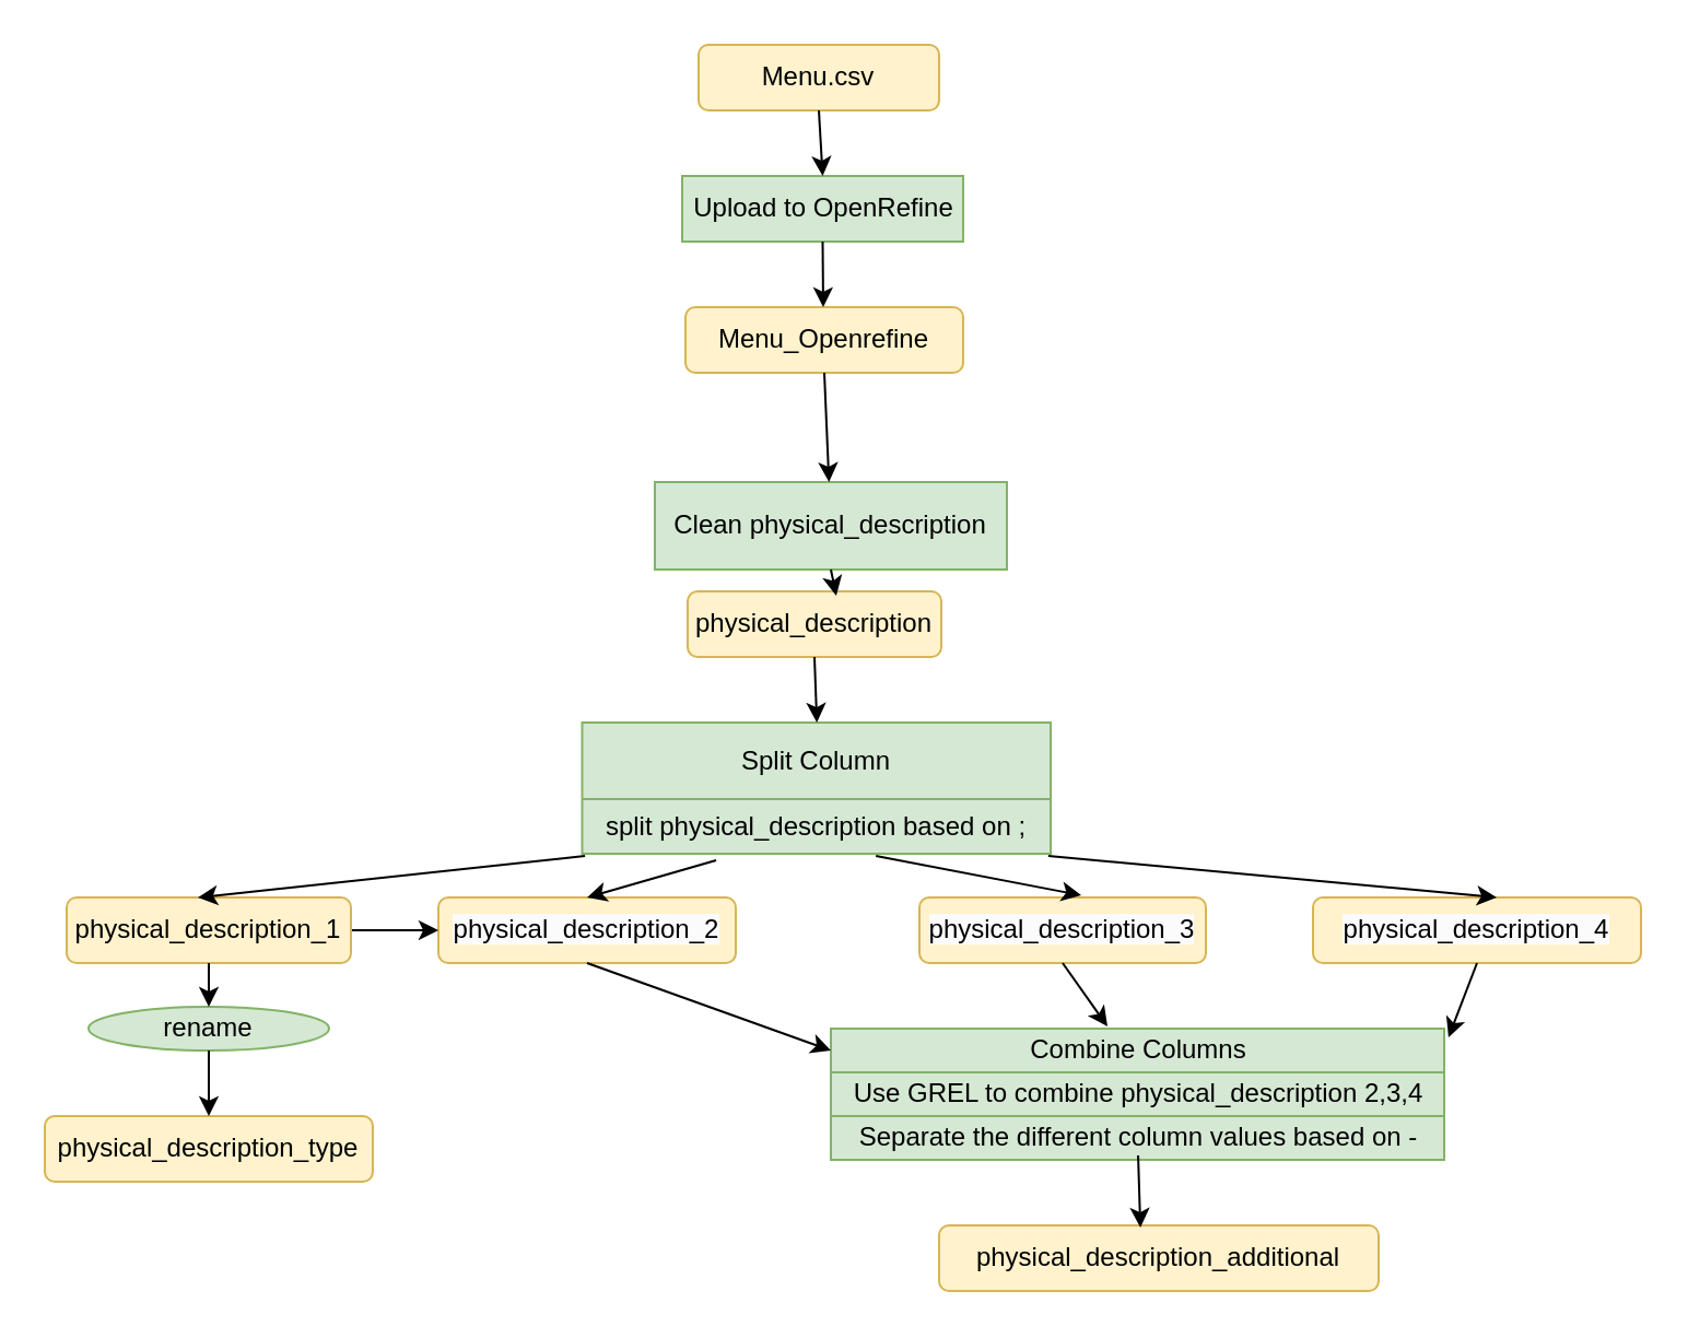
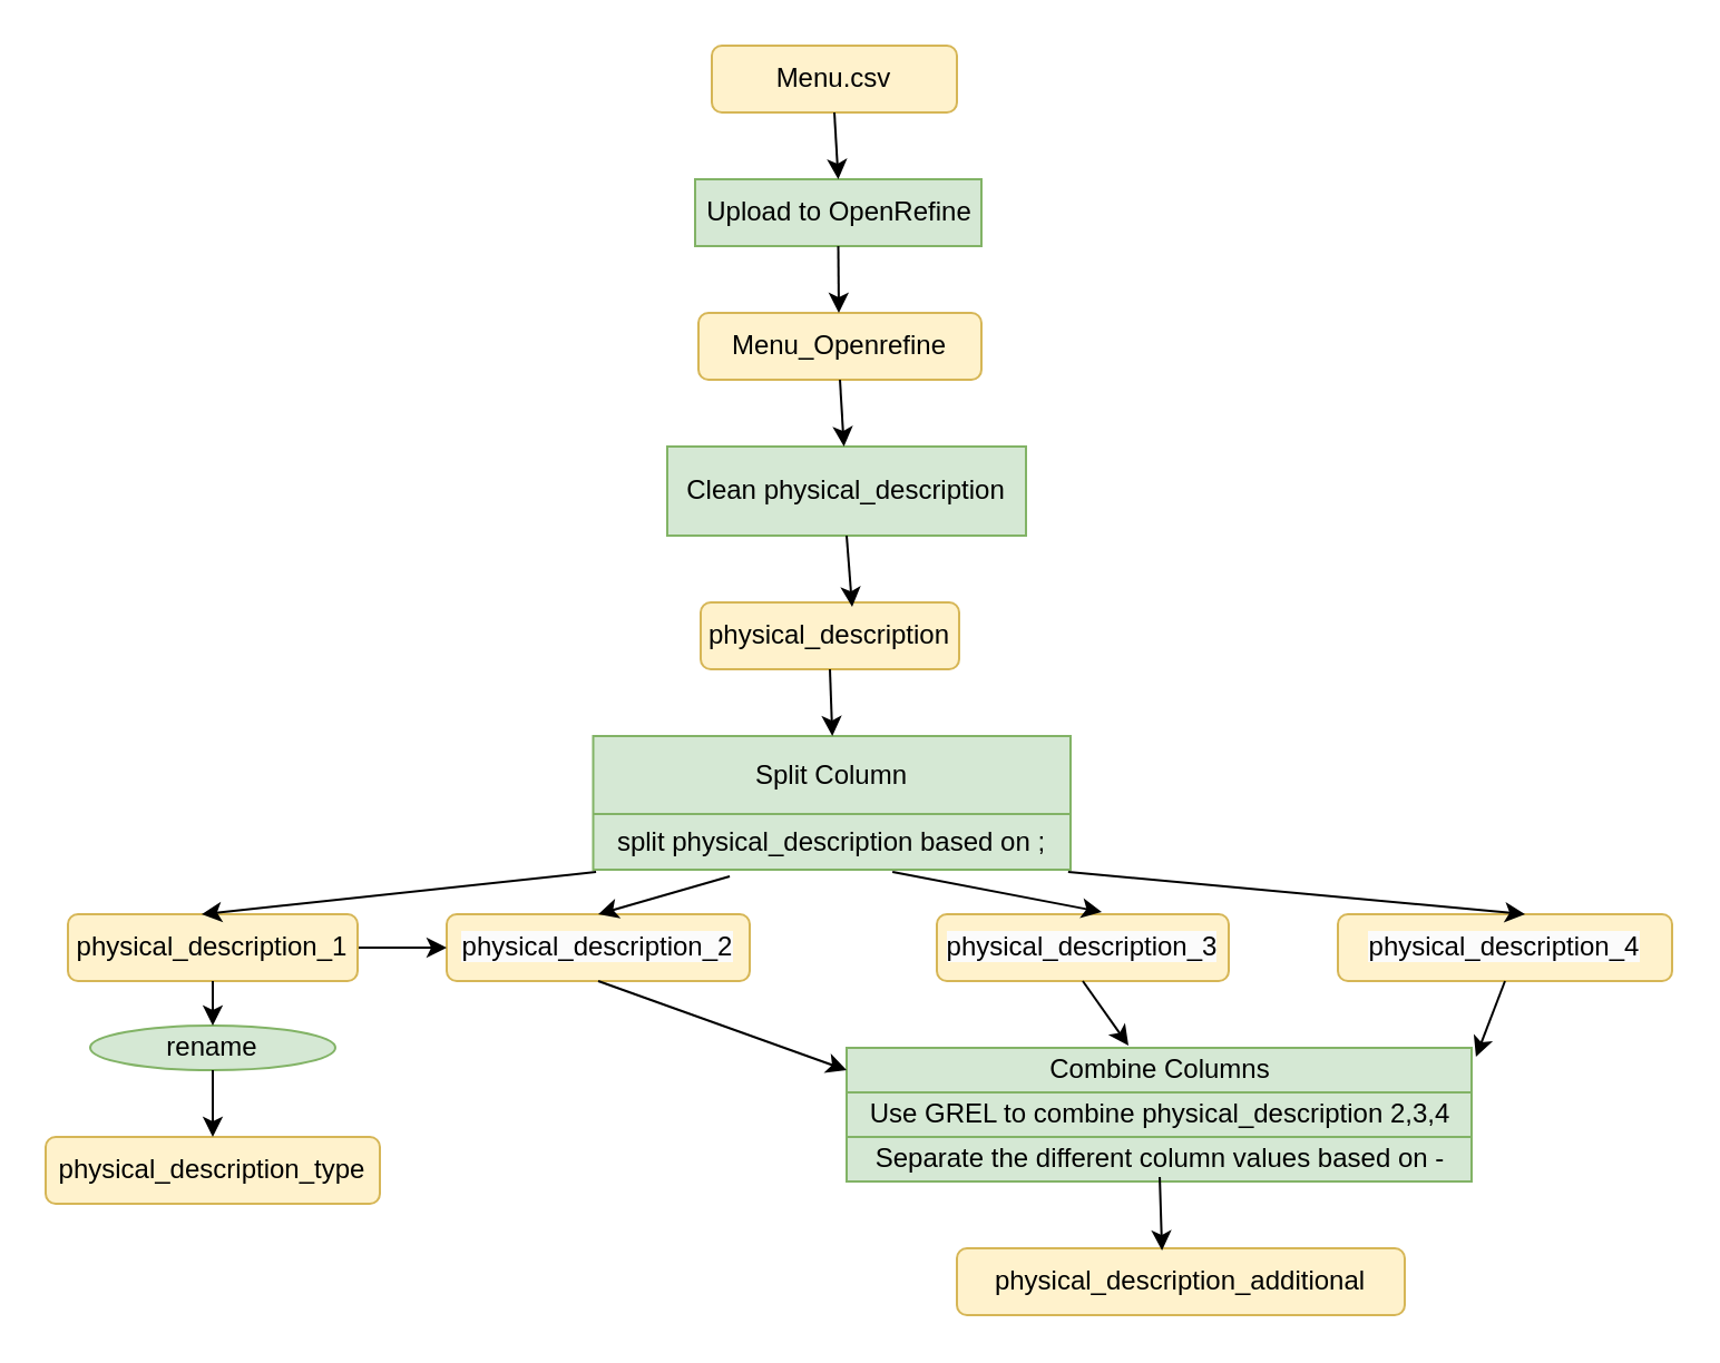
  <mxCell id="0" />
  <mxCell id="1" parent="0" />
  <mxCell id="2" value="Menu.csv" style="rounded=1;whiteSpace=wrap;html=1;fillColor=#fff2cc;strokeColor=#d6b656;" vertex="1" parent="1"><mxGeometry x="319" y="20" width="110" height="30" as="geometry" /></mxCell>
  <mxCell id="3" value="Menu_Openrefine" style="rounded=1;whiteSpace=wrap;html=1;fillColor=#fff2cc;strokeColor=#d6b656;" vertex="1" parent="1"><mxGeometry x="313" y="140" width="127" height="30" as="geometry" /></mxCell>
  <mxCell id="4" value="Upload to OpenRefine" style="rounded=0;whiteSpace=wrap;html=1;fillColor=#d5e8d4;strokeColor=#82b366;" vertex="1" parent="1"><mxGeometry x="311.5" y="80" width="128.5" height="30" as="geometry" /></mxCell>
  <mxCell id="5" style="edgeStyle=orthogonalEdgeStyle;rounded=0;orthogonalLoop=1;jettySize=auto;html=1;exitX=0.75;exitY=0;exitDx=0;exitDy=0;" edge="1" parent="1" source="6"><mxGeometry relative="1" as="geometry"><mxPoint x="401" y="280" as="targetPoint" /></mxGeometry></mxCell>
  <mxCell id="6" value="physical_description" style="rounded=1;whiteSpace=wrap;html=1;fillColor=#fff2cc;strokeColor=#d6b656;" vertex="1" parent="1"><mxGeometry x="314" y="270" width="116" height="30" as="geometry" /></mxCell>
  <mxCell id="7" value="" style="shape=table;startSize=0;container=1;collapsible=0;childLayout=tableLayout;fillColor=#d5e8d4;strokeColor=#82b366;" vertex="1" parent="1"><mxGeometry x="265.75" y="330" width="214.25" height="60" as="geometry" /></mxCell>
  <mxCell id="8" value="" style="shape=tableRow;horizontal=0;startSize=0;swimlaneHead=0;swimlaneBody=0;strokeColor=inherit;top=0;left=0;bottom=0;right=0;collapsible=0;dropTarget=0;fillColor=none;points=[[0,0.5],[1,0.5]];portConstraint=eastwest;" vertex="1" parent="7"><mxGeometry width="214.25" height="35" as="geometry" /></mxCell>
  <mxCell id="9" value="Split Column" style="shape=partialRectangle;html=1;whiteSpace=wrap;connectable=0;strokeColor=inherit;overflow=hidden;fillColor=none;top=0;left=0;bottom=0;right=0;pointerEvents=1;" vertex="1" parent="8"><mxGeometry width="214" height="35" as="geometry"><mxRectangle width="214" height="35" as="alternateBounds" /></mxGeometry></mxCell>
  <mxCell id="10" value="" style="shape=tableRow;horizontal=0;startSize=0;swimlaneHead=0;swimlaneBody=0;strokeColor=inherit;top=0;left=0;bottom=0;right=0;collapsible=0;dropTarget=0;fillColor=none;points=[[0,0.5],[1,0.5]];portConstraint=eastwest;" vertex="1" parent="7"><mxGeometry y="35" width="214.25" height="25" as="geometry" /></mxCell>
  <mxCell id="11" value="split physical_description based on ;" style="shape=partialRectangle;html=1;whiteSpace=wrap;connectable=0;strokeColor=inherit;overflow=hidden;fillColor=none;top=0;left=0;bottom=0;right=0;pointerEvents=1;" vertex="1" parent="10"><mxGeometry width="214" height="25" as="geometry"><mxRectangle width="214" height="25" as="alternateBounds" /></mxGeometry></mxCell>
- <mxCell id="12" value="Clean physical_description" style="rounded=0;whiteSpace=wrap;html=1;fillColor=#d5e8d4;strokeColor=#82b366;" vertex="1" parent="1"><mxGeometry x="299" y="220" width="161" height="40" as="geometry" /></mxCell>
+ <mxCell id="12" value="Clean physical_description" style="rounded=0;whiteSpace=wrap;html=1;fillColor=#d5e8d4;strokeColor=#82b366;" vertex="1" parent="1"><mxGeometry x="299" y="200" width="161" height="40" as="geometry" /></mxCell>
  <mxCell id="13" value="&lt;span style=&quot;caret-color: rgb(0, 0, 0); color: rgb(0, 0, 0); font-family: Helvetica; font-size: 12px; font-style: normal; font-variant-caps: normal; font-weight: 400; letter-spacing: normal; text-align: center; text-indent: 0px; text-transform: none; word-spacing: 0px; -webkit-text-stroke-width: 0px; background-color: rgb(251, 251, 251); text-decoration: none; float: none; display: inline !important;&quot;&gt;physical_description_4&lt;/span&gt;" style="rounded=1;whiteSpace=wrap;html=1;fillColor=#fff2cc;strokeColor=#d6b656;" vertex="1" parent="1"><mxGeometry x="600" y="410" width="150" height="30" as="geometry" /></mxCell>
  <mxCell id="14" value="&lt;span style=&quot;caret-color: rgb(0, 0, 0); color: rgb(0, 0, 0); font-family: Helvetica; font-size: 12px; font-style: normal; font-variant-caps: normal; font-weight: 400; letter-spacing: normal; text-align: center; text-indent: 0px; text-transform: none; word-spacing: 0px; -webkit-text-stroke-width: 0px; background-color: rgb(251, 251, 251); text-decoration: none; float: none; display: inline !important;&quot;&gt;physical_description_3&lt;/span&gt;" style="rounded=1;whiteSpace=wrap;html=1;fillColor=#fff2cc;strokeColor=#d6b656;" vertex="1" parent="1"><mxGeometry x="420" y="410" width="131" height="30" as="geometry" /></mxCell>
  <mxCell id="15" value="&lt;span style=&quot;caret-color: rgb(0, 0, 0); color: rgb(0, 0, 0); font-family: Helvetica; font-size: 12px; font-style: normal; font-variant-caps: normal; font-weight: 400; letter-spacing: normal; text-align: center; text-indent: 0px; text-transform: none; word-spacing: 0px; -webkit-text-stroke-width: 0px; background-color: rgb(251, 251, 251); text-decoration: none; float: none; display: inline !important;&quot;&gt;physical_description_2&lt;/span&gt;" style="rounded=1;whiteSpace=wrap;html=1;fillColor=#fff2cc;strokeColor=#d6b656;" vertex="1" parent="1"><mxGeometry x="200" y="410" width="136" height="30" as="geometry" /></mxCell>
  <mxCell id="16" value="" style="edgeStyle=orthogonalEdgeStyle;rounded=0;orthogonalLoop=1;jettySize=auto;html=1;" edge="1" parent="1" source="17" target="15"><mxGeometry relative="1" as="geometry" /></mxCell>
  <mxCell id="17" value="physical_description_1" style="rounded=1;whiteSpace=wrap;html=1;fillColor=#fff2cc;strokeColor=#d6b656;" vertex="1" parent="1"><mxGeometry x="30" y="410" width="130" height="30" as="geometry" /></mxCell>
  <mxCell id="18" value="rename" style="ellipse;whiteSpace=wrap;html=1;fillColor=#d5e8d4;strokeColor=#82b366;" vertex="1" parent="1"><mxGeometry x="40" y="460" width="110" height="20" as="geometry" /></mxCell>
  <mxCell id="19" value="physical_description_type" style="rounded=1;whiteSpace=wrap;html=1;fillColor=#fff2cc;strokeColor=#d6b656;" vertex="1" parent="1"><mxGeometry x="20" y="510" width="150" height="30" as="geometry" /></mxCell>
  <mxCell id="20" value="" style="shape=table;startSize=0;container=1;collapsible=0;childLayout=tableLayout;fillColor=#d5e8d4;strokeColor=#82b366;" vertex="1" parent="1"><mxGeometry x="379.5" y="470" width="280.5" height="60" as="geometry" /></mxCell>
  <mxCell id="21" value="" style="shape=tableRow;horizontal=0;startSize=0;swimlaneHead=0;swimlaneBody=0;strokeColor=inherit;top=0;left=0;bottom=0;right=0;collapsible=0;dropTarget=0;fillColor=none;points=[[0,0.5],[1,0.5]];portConstraint=eastwest;" vertex="1" parent="20"><mxGeometry width="280.5" height="20" as="geometry" /></mxCell>
  <mxCell id="22" value="Combine Columns" style="shape=partialRectangle;html=1;whiteSpace=wrap;connectable=0;strokeColor=inherit;overflow=hidden;fillColor=none;top=0;left=0;bottom=0;right=0;pointerEvents=1;" vertex="1" parent="21"><mxGeometry width="281" height="20" as="geometry"><mxRectangle width="281" height="20" as="alternateBounds" /></mxGeometry></mxCell>
  <mxCell id="23" value="" style="shape=tableRow;horizontal=0;startSize=0;swimlaneHead=0;swimlaneBody=0;strokeColor=inherit;top=0;left=0;bottom=0;right=0;collapsible=0;dropTarget=0;fillColor=none;points=[[0,0.5],[1,0.5]];portConstraint=eastwest;" vertex="1" parent="20"><mxGeometry y="20" width="280.5" height="20" as="geometry" /></mxCell>
  <mxCell id="24" value="Use GREL to combine physical_description 2,3,4" style="shape=partialRectangle;html=1;whiteSpace=wrap;connectable=0;strokeColor=inherit;overflow=hidden;fillColor=none;top=0;left=0;bottom=0;right=0;pointerEvents=1;" vertex="1" parent="23"><mxGeometry width="281" height="20" as="geometry"><mxRectangle width="281" height="20" as="alternateBounds" /></mxGeometry></mxCell>
  <mxCell id="25" value="" style="shape=tableRow;horizontal=0;startSize=0;swimlaneHead=0;swimlaneBody=0;strokeColor=inherit;top=0;left=0;bottom=0;right=0;collapsible=0;dropTarget=0;fillColor=none;points=[[0,0.5],[1,0.5]];portConstraint=eastwest;" vertex="1" parent="20"><mxGeometry y="40" width="280.5" height="20" as="geometry" /></mxCell>
  <mxCell id="26" value="Separate the different column values based on -" style="shape=partialRectangle;html=1;whiteSpace=wrap;connectable=0;strokeColor=inherit;overflow=hidden;fillColor=none;top=0;left=0;bottom=0;right=0;pointerEvents=1;" vertex="1" parent="25"><mxGeometry width="281" height="20" as="geometry"><mxRectangle width="281" height="20" as="alternateBounds" /></mxGeometry></mxCell>
  <mxCell id="27" value="physical_description_additional" style="rounded=1;whiteSpace=wrap;html=1;fillColor=#fff2cc;strokeColor=#d6b656;" vertex="1" parent="1"><mxGeometry x="429" y="560" width="201" height="30" as="geometry" /></mxCell>
  <mxCell id="28" value="" style="endArrow=classic;html=1;rounded=0;exitX=0.5;exitY=1;exitDx=0;exitDy=0;entryX=0.5;entryY=0;entryDx=0;entryDy=0;" edge="1" parent="1" source="2" target="4"><mxGeometry width="50" height="50" relative="1" as="geometry"><mxPoint x="350" y="330" as="sourcePoint" /><mxPoint x="400" y="280" as="targetPoint" /></mxGeometry></mxCell>
  <mxCell id="29" value="" style="endArrow=classic;html=1;rounded=0;exitX=0.5;exitY=1;exitDx=0;exitDy=0;" edge="1" parent="1" source="4"><mxGeometry width="50" height="50" relative="1" as="geometry"><mxPoint x="350" y="330" as="sourcePoint" /><mxPoint x="376" y="140" as="targetPoint" /></mxGeometry></mxCell>
  <mxCell id="30" value="" style="endArrow=classic;html=1;rounded=0;exitX=0.5;exitY=1;exitDx=0;exitDy=0;" edge="1" parent="1" source="3" target="12"><mxGeometry width="50" height="50" relative="1" as="geometry"><mxPoint x="350" y="330" as="sourcePoint" /><mxPoint x="400" y="280" as="targetPoint" /></mxGeometry></mxCell>
  <mxCell id="31" value="" style="endArrow=classic;html=1;rounded=0;exitX=0.5;exitY=1;exitDx=0;exitDy=0;entryX=0.586;entryY=0.067;entryDx=0;entryDy=0;entryPerimeter=0;" edge="1" parent="1" source="12" target="6"><mxGeometry width="50" height="50" relative="1" as="geometry"><mxPoint x="350" y="330" as="sourcePoint" /><mxPoint x="400" y="280" as="targetPoint" /></mxGeometry></mxCell>
  <mxCell id="32" value="" style="endArrow=classic;html=1;rounded=0;exitX=0.5;exitY=1;exitDx=0;exitDy=0;entryX=0.501;entryY=0;entryDx=0;entryDy=0;entryPerimeter=0;" edge="1" parent="1" source="6" target="8"><mxGeometry width="50" height="50" relative="1" as="geometry"><mxPoint x="350" y="330" as="sourcePoint" /><mxPoint x="400" y="280" as="targetPoint" /></mxGeometry></mxCell>
  <mxCell id="33" value="" style="endArrow=classic;html=1;rounded=0;exitX=0.006;exitY=1.04;exitDx=0;exitDy=0;exitPerimeter=0;" edge="1" parent="1" source="10"><mxGeometry width="50" height="50" relative="1" as="geometry"><mxPoint x="350" y="330" as="sourcePoint" /><mxPoint x="90" y="410" as="targetPoint" /></mxGeometry></mxCell>
  <mxCell id="34" value="" style="endArrow=classic;html=1;rounded=0;exitX=0.286;exitY=1.12;exitDx=0;exitDy=0;exitPerimeter=0;entryX=0.5;entryY=0;entryDx=0;entryDy=0;" edge="1" parent="1" source="10" target="15"><mxGeometry width="50" height="50" relative="1" as="geometry"><mxPoint x="350" y="330" as="sourcePoint" /><mxPoint x="400" y="280" as="targetPoint" /></mxGeometry></mxCell>
  <mxCell id="35" value="" style="endArrow=classic;html=1;rounded=0;exitX=0.627;exitY=1.04;exitDx=0;exitDy=0;exitPerimeter=0;entryX=0.565;entryY=-0.033;entryDx=0;entryDy=0;entryPerimeter=0;" edge="1" parent="1" source="10" target="14"><mxGeometry width="50" height="50" relative="1" as="geometry"><mxPoint x="350" y="330" as="sourcePoint" /><mxPoint x="400" y="280" as="targetPoint" /></mxGeometry></mxCell>
  <mxCell id="36" value="" style="endArrow=classic;html=1;rounded=0;exitX=0.995;exitY=1.04;exitDx=0;exitDy=0;exitPerimeter=0;entryX=0.56;entryY=0;entryDx=0;entryDy=0;entryPerimeter=0;" edge="1" parent="1" source="10" target="13"><mxGeometry width="50" height="50" relative="1" as="geometry"><mxPoint x="350" y="330" as="sourcePoint" /><mxPoint x="400" y="280" as="targetPoint" /></mxGeometry></mxCell>
  <mxCell id="37" value="" style="endArrow=classic;html=1;rounded=0;exitX=0.5;exitY=1;exitDx=0;exitDy=0;entryX=0.5;entryY=0;entryDx=0;entryDy=0;" edge="1" parent="1" source="17" target="18"><mxGeometry width="50" height="50" relative="1" as="geometry"><mxPoint x="350" y="330" as="sourcePoint" /><mxPoint x="400" y="280" as="targetPoint" /></mxGeometry></mxCell>
  <mxCell id="38" value="" style="endArrow=classic;html=1;rounded=0;exitX=0.5;exitY=1;exitDx=0;exitDy=0;entryX=0.5;entryY=0;entryDx=0;entryDy=0;" edge="1" parent="1" source="18" target="19"><mxGeometry width="50" height="50" relative="1" as="geometry"><mxPoint x="350" y="330" as="sourcePoint" /><mxPoint x="400" y="280" as="targetPoint" /></mxGeometry></mxCell>
  <mxCell id="39" value="" style="endArrow=classic;html=1;rounded=0;exitX=0.5;exitY=1;exitDx=0;exitDy=0;entryX=0;entryY=0.5;entryDx=0;entryDy=0;" edge="1" parent="1" source="15" target="21"><mxGeometry width="50" height="50" relative="1" as="geometry"><mxPoint x="350" y="330" as="sourcePoint" /><mxPoint x="400" y="280" as="targetPoint" /></mxGeometry></mxCell>
  <mxCell id="40" value="" style="endArrow=classic;html=1;rounded=0;exitX=0.5;exitY=1;exitDx=0;exitDy=0;entryX=0.451;entryY=-0.05;entryDx=0;entryDy=0;entryPerimeter=0;" edge="1" parent="1" source="14" target="21"><mxGeometry width="50" height="50" relative="1" as="geometry"><mxPoint x="350" y="330" as="sourcePoint" /><mxPoint x="400" y="280" as="targetPoint" /></mxGeometry></mxCell>
  <mxCell id="41" value="" style="endArrow=classic;html=1;rounded=0;exitX=0.5;exitY=1;exitDx=0;exitDy=0;entryX=1.007;entryY=0.2;entryDx=0;entryDy=0;entryPerimeter=0;" edge="1" parent="1" source="13" target="21"><mxGeometry width="50" height="50" relative="1" as="geometry"><mxPoint x="350" y="330" as="sourcePoint" /><mxPoint x="400" y="280" as="targetPoint" /></mxGeometry></mxCell>
  <mxCell id="42" value="" style="endArrow=classic;html=1;rounded=0;exitX=0.501;exitY=0.9;exitDx=0;exitDy=0;exitPerimeter=0;entryX=0.458;entryY=0.033;entryDx=0;entryDy=0;entryPerimeter=0;" edge="1" parent="1" source="25" target="27"><mxGeometry width="50" height="50" relative="1" as="geometry"><mxPoint x="350" y="330" as="sourcePoint" /><mxPoint x="400" y="280" as="targetPoint" /></mxGeometry></mxCell>
